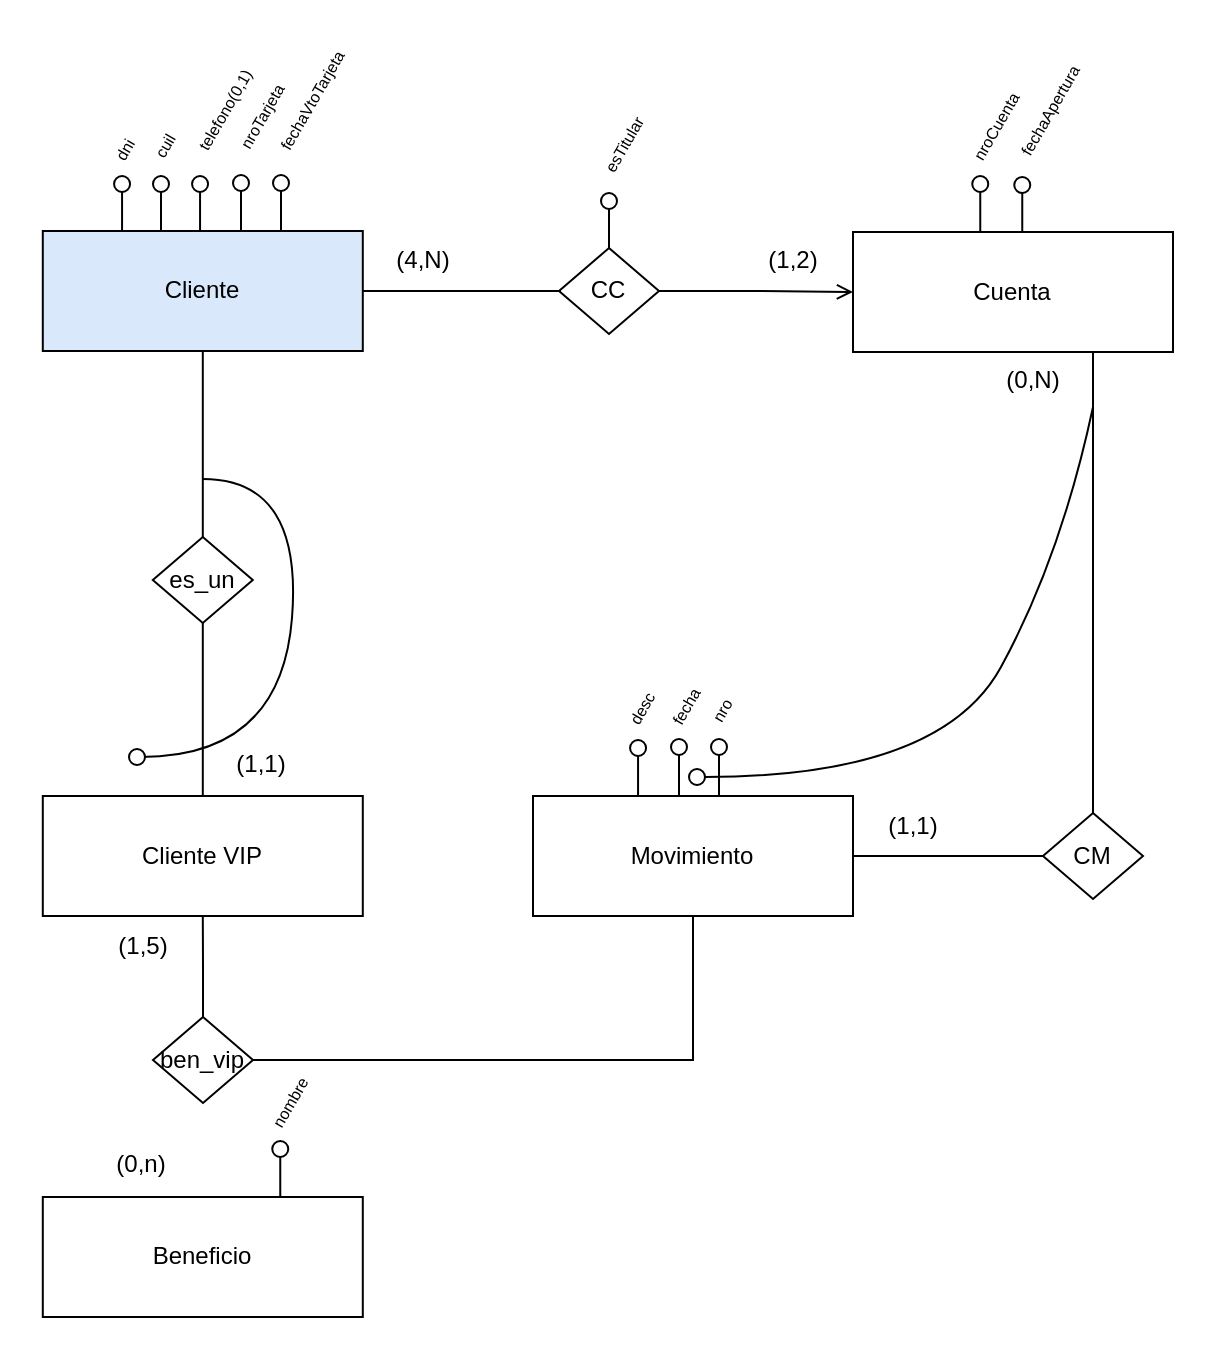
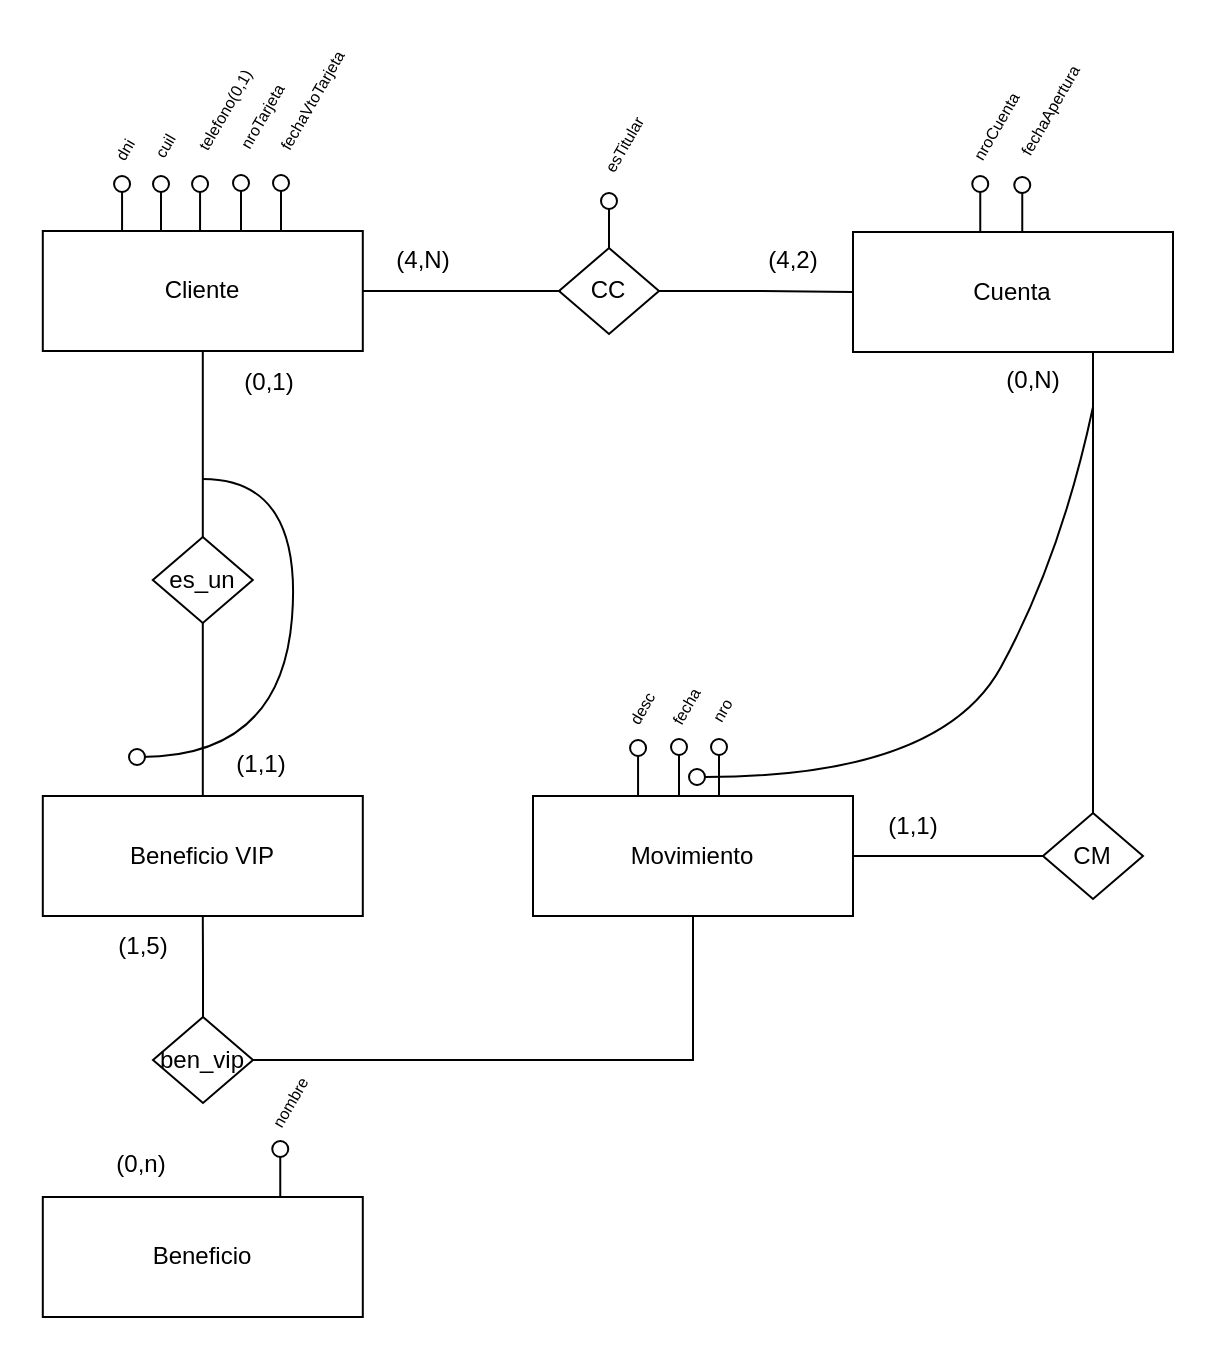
  <mxCell id="0" />
  <mxCell id="1" parent="0" />
- <mxCell id="2" value="Cliente" style="rounded=0;whiteSpace=wrap;html=1;fillColor=#dae8fc;" parent="1" vertex="1"><mxGeometry x="20.9" y="100" width="160" height="60" as="geometry" /></mxCell>
+ <mxCell id="2" value="Cliente" style="rounded=0;whiteSpace=wrap;html=1;" parent="1" vertex="1"><mxGeometry x="20.9" y="100" width="160" height="60" as="geometry" /></mxCell>
  <mxCell id="3" value="" style="group" parent="1" vertex="1" connectable="0"><mxGeometry x="56.53" y="72.501" width="8" height="28" as="geometry" /></mxCell>
  <mxCell id="4" value="" style="ellipse;whiteSpace=wrap;html=1;aspect=fixed;fillColor=light-dark(#FFFFFF,#FFFFFF);" parent="3" vertex="1"><mxGeometry width="8" height="8" as="geometry" /></mxCell>
  <mxCell id="5" style="edgeStyle=orthogonalEdgeStyle;rounded=0;orthogonalLoop=1;jettySize=auto;html=1;endArrow=none;startFill=0;" parent="3" edge="1"><mxGeometry relative="1" as="geometry"><mxPoint x="4" y="28" as="targetPoint" /><mxPoint x="4" y="8" as="sourcePoint" /></mxGeometry></mxCell>
  <mxCell id="6" value="&lt;font style=&quot;font-size: 8px;&quot;&gt;dni&lt;/font&gt;" style="text;html=1;align=center;verticalAlign=middle;resizable=0;points=[];autosize=1;strokeColor=none;fillColor=none;rotation=-60;" parent="1" vertex="1"><mxGeometry x="40.9" y="44.501" width="40" height="30" as="geometry" /></mxCell>
  <mxCell id="7" value="" style="group" parent="1" vertex="1" connectable="0"><mxGeometry x="95.53" y="72.501" width="8" height="28" as="geometry" /></mxCell>
  <mxCell id="8" value="" style="ellipse;whiteSpace=wrap;html=1;aspect=fixed;" parent="7" vertex="1"><mxGeometry width="8" height="8" as="geometry" /></mxCell>
  <mxCell id="9" style="edgeStyle=orthogonalEdgeStyle;rounded=0;orthogonalLoop=1;jettySize=auto;html=1;endArrow=none;startFill=0;" parent="7" edge="1"><mxGeometry relative="1" as="geometry"><mxPoint x="4" y="28" as="targetPoint" /><mxPoint x="4" y="8" as="sourcePoint" /></mxGeometry></mxCell>
  <mxCell id="10" value="&lt;font style=&quot;font-size: 8px;&quot;&gt;telefono(0,1)&lt;/font&gt;" style="text;html=1;align=center;verticalAlign=middle;resizable=0;points=[];autosize=1;strokeColor=none;fillColor=none;rotation=-60;" parent="1" vertex="1"><mxGeometry x="66" y="24.501" width="90" height="30" as="geometry" /></mxCell>
  <mxCell id="11" value="" style="group" vertex="1" connectable="0" parent="1"><mxGeometry x="76" y="72.5" width="8" height="28" as="geometry" /></mxCell>
  <mxCell id="12" value="" style="ellipse;whiteSpace=wrap;html=1;aspect=fixed;fillColor=light-dark(#FFFFFF,#FFFFFF);" vertex="1" parent="11"><mxGeometry width="8" height="8" as="geometry" /></mxCell>
  <mxCell id="13" style="edgeStyle=orthogonalEdgeStyle;rounded=0;orthogonalLoop=1;jettySize=auto;html=1;endArrow=none;startFill=0;" edge="1" parent="11"><mxGeometry relative="1" as="geometry"><mxPoint x="4" y="28" as="targetPoint" /><mxPoint x="4" y="8" as="sourcePoint" /></mxGeometry></mxCell>
  <mxCell id="14" value="&lt;font style=&quot;font-size: 8px;&quot;&gt;cuil&lt;/font&gt;" style="text;html=1;align=center;verticalAlign=middle;resizable=0;points=[];autosize=1;strokeColor=none;fillColor=none;rotation=-60;" vertex="1" parent="1"><mxGeometry x="61" y="42.501" width="40" height="30" as="geometry" /></mxCell>
  <mxCell id="15" value="" style="group" vertex="1" connectable="0" parent="1"><mxGeometry x="116" y="72" width="8" height="28" as="geometry" /></mxCell>
  <mxCell id="16" value="" style="ellipse;whiteSpace=wrap;html=1;aspect=fixed;" vertex="1" parent="15"><mxGeometry width="8" height="8" as="geometry" /></mxCell>
  <mxCell id="17" style="edgeStyle=orthogonalEdgeStyle;rounded=0;orthogonalLoop=1;jettySize=auto;html=1;endArrow=none;startFill=0;" edge="1" parent="15"><mxGeometry relative="1" as="geometry"><mxPoint x="4" y="28" as="targetPoint" /><mxPoint x="4" y="8" as="sourcePoint" /></mxGeometry></mxCell>
  <mxCell id="18" value="" style="group" vertex="1" connectable="0" parent="1"><mxGeometry x="136" y="72" width="8" height="28" as="geometry" /></mxCell>
  <mxCell id="19" value="" style="ellipse;whiteSpace=wrap;html=1;aspect=fixed;" vertex="1" parent="18"><mxGeometry width="8" height="8" as="geometry" /></mxCell>
  <mxCell id="20" style="edgeStyle=orthogonalEdgeStyle;rounded=0;orthogonalLoop=1;jettySize=auto;html=1;endArrow=none;startFill=0;" edge="1" parent="18"><mxGeometry relative="1" as="geometry"><mxPoint x="4" y="28" as="targetPoint" /><mxPoint x="4" y="8" as="sourcePoint" /></mxGeometry></mxCell>
  <mxCell id="21" value="&lt;font style=&quot;font-size: 8px;&quot;&gt;nroTarjeta&lt;/font&gt;" style="text;html=1;align=center;verticalAlign=middle;resizable=0;points=[];autosize=1;strokeColor=none;fillColor=none;rotation=-60;" vertex="1" parent="1"><mxGeometry x="95" y="28.001" width="70" height="30" as="geometry" /></mxCell>
  <mxCell id="22" value="&lt;font style=&quot;font-size: 8px;&quot;&gt;fechaVtoTarjeta&lt;/font&gt;" style="text;html=1;align=center;verticalAlign=middle;resizable=0;points=[];autosize=1;strokeColor=none;fillColor=none;rotation=-60;" vertex="1" parent="1"><mxGeometry x="105" y="20.001" width="100" height="30" as="geometry" /></mxCell>
- <mxCell id="23" style="edgeStyle=orthogonalEdgeStyle;rounded=0;orthogonalLoop=1;jettySize=auto;html=1;entryX=0;entryY=0.5;entryDx=0;entryDy=0;endArrow=open;startFill=0;" edge="1" parent="1" source="24" target="26"><mxGeometry relative="1" as="geometry" /></mxCell>
+ <mxCell id="23" style="edgeStyle=orthogonalEdgeStyle;rounded=0;orthogonalLoop=1;jettySize=auto;html=1;entryX=0;entryY=0.5;entryDx=0;entryDy=0;endArrow=none;startFill=0;" edge="1" parent="1" source="24" target="26"><mxGeometry relative="1" as="geometry" /></mxCell>
  <mxCell id="24" value="CC" style="rhombus;whiteSpace=wrap;html=1;" vertex="1" parent="1"><mxGeometry x="279" y="108.5" width="50" height="43" as="geometry" /></mxCell>
  <mxCell id="25" style="edgeStyle=orthogonalEdgeStyle;rounded=0;orthogonalLoop=1;jettySize=auto;html=1;endArrow=none;startFill=0;" edge="1" parent="1" source="2"><mxGeometry relative="1" as="geometry"><mxPoint x="280" y="130" as="targetPoint" /></mxGeometry></mxCell>
  <mxCell id="26" value="Cuenta" style="rounded=0;whiteSpace=wrap;html=1;" vertex="1" parent="1"><mxGeometry x="426" y="100.5" width="160" height="60" as="geometry" /></mxCell>
  <mxCell id="27" value="" style="group" vertex="1" connectable="0" parent="1"><mxGeometry x="300" y="81" width="8" height="28" as="geometry" /></mxCell>
  <mxCell id="28" value="" style="ellipse;whiteSpace=wrap;html=1;aspect=fixed;" vertex="1" parent="27"><mxGeometry width="8" height="8" as="geometry" /></mxCell>
  <mxCell id="29" style="edgeStyle=orthogonalEdgeStyle;rounded=0;orthogonalLoop=1;jettySize=auto;html=1;endArrow=none;startFill=0;" edge="1" parent="27"><mxGeometry relative="1" as="geometry"><mxPoint x="4" y="28" as="targetPoint" /><mxPoint x="4" y="8" as="sourcePoint" /></mxGeometry></mxCell>
  <mxCell id="30" value="&lt;font style=&quot;font-size: 8px;&quot;&gt;esTitular&lt;/font&gt;" style="text;html=1;align=center;verticalAlign=middle;resizable=0;points=[];autosize=1;strokeColor=none;fillColor=none;rotation=-60;" vertex="1" parent="1"><mxGeometry x="276" y="42.001" width="70" height="30" as="geometry" /></mxCell>
  <mxCell id="31" value="" style="group" vertex="1" connectable="0" parent="1"><mxGeometry x="485.63" y="72.501" width="8" height="28" as="geometry" /></mxCell>
  <mxCell id="32" value="" style="ellipse;whiteSpace=wrap;html=1;aspect=fixed;fillColor=light-dark(#FFFFFF,#FFFFFF);" vertex="1" parent="31"><mxGeometry width="8" height="8" as="geometry" /></mxCell>
  <mxCell id="33" style="edgeStyle=orthogonalEdgeStyle;rounded=0;orthogonalLoop=1;jettySize=auto;html=1;endArrow=none;startFill=0;" edge="1" parent="31"><mxGeometry relative="1" as="geometry"><mxPoint x="4" y="28" as="targetPoint" /><mxPoint x="4" y="8" as="sourcePoint" /></mxGeometry></mxCell>
  <mxCell id="34" value="&lt;font style=&quot;font-size: 8px;&quot;&gt;nroCuenta&lt;/font&gt;" style="text;html=1;align=center;verticalAlign=middle;resizable=0;points=[];autosize=1;strokeColor=none;fillColor=none;rotation=-60;" vertex="1" parent="1"><mxGeometry x="462" y="33.001" width="70" height="30" as="geometry" /></mxCell>
  <mxCell id="35" value="" style="group" vertex="1" connectable="0" parent="1"><mxGeometry x="506.63" y="73" width="8" height="28" as="geometry" /></mxCell>
  <mxCell id="36" value="" style="ellipse;whiteSpace=wrap;html=1;aspect=fixed;" vertex="1" parent="35"><mxGeometry width="8" height="8" as="geometry" /></mxCell>
  <mxCell id="37" style="edgeStyle=orthogonalEdgeStyle;rounded=0;orthogonalLoop=1;jettySize=auto;html=1;endArrow=none;startFill=0;" edge="1" parent="35"><mxGeometry relative="1" as="geometry"><mxPoint x="4" y="28" as="targetPoint" /><mxPoint x="4" y="8" as="sourcePoint" /></mxGeometry></mxCell>
  <mxCell id="38" value="&lt;font style=&quot;font-size: 8px;&quot;&gt;fechaApertura&lt;/font&gt;" style="text;html=1;align=center;verticalAlign=middle;resizable=0;points=[];autosize=1;strokeColor=none;fillColor=none;rotation=-60;" vertex="1" parent="1"><mxGeometry x="479" y="25.001" width="90" height="30" as="geometry" /></mxCell>
  <mxCell id="39" value="(4,N)" style="text;html=1;align=center;verticalAlign=middle;resizable=0;points=[];autosize=1;strokeColor=none;fillColor=none;" vertex="1" parent="1"><mxGeometry x="180.9" y="100" width="60" height="30" as="geometry" /></mxCell>
- <mxCell id="40" value="(1,2)" style="text;html=1;align=center;verticalAlign=middle;resizable=0;points=[];autosize=1;strokeColor=none;fillColor=none;" vertex="1" parent="1"><mxGeometry x="366" y="100" width="60" height="30" as="geometry" /></mxCell>
+ <mxCell id="40" value="(4,2)" style="text;html=1;align=center;verticalAlign=middle;resizable=0;points=[];autosize=1;strokeColor=none;fillColor=none;" vertex="1" parent="1"><mxGeometry x="366" y="100" width="60" height="30" as="geometry" /></mxCell>
  <mxCell id="41" style="edgeStyle=orthogonalEdgeStyle;rounded=0;orthogonalLoop=1;jettySize=auto;html=1;entryX=0.75;entryY=1;entryDx=0;entryDy=0;endArrow=none;startFill=0;" edge="1" parent="1" source="42" target="26"><mxGeometry relative="1" as="geometry" /></mxCell>
  <mxCell id="42" value="CM" style="rhombus;whiteSpace=wrap;html=1;" vertex="1" parent="1"><mxGeometry x="521" y="391" width="50" height="43" as="geometry" /></mxCell>
  <mxCell id="43" style="edgeStyle=orthogonalEdgeStyle;rounded=0;orthogonalLoop=1;jettySize=auto;html=1;entryX=0;entryY=0.5;entryDx=0;entryDy=0;endArrow=none;startFill=0;" edge="1" parent="1" source="44" target="42"><mxGeometry relative="1" as="geometry" /></mxCell>
  <mxCell id="44" value="Movimiento" style="rounded=0;whiteSpace=wrap;html=1;" vertex="1" parent="1"><mxGeometry x="266" y="382.5" width="160" height="60" as="geometry" /></mxCell>
  <mxCell id="45" value="" style="group" vertex="1" connectable="0" parent="1"><mxGeometry x="314.53" y="354.501" width="8" height="28" as="geometry" /></mxCell>
  <mxCell id="46" value="" style="ellipse;whiteSpace=wrap;html=1;aspect=fixed;" vertex="1" parent="45"><mxGeometry width="8" height="8" as="geometry" /></mxCell>
  <mxCell id="47" style="edgeStyle=orthogonalEdgeStyle;rounded=0;orthogonalLoop=1;jettySize=auto;html=1;endArrow=none;startFill=0;" edge="1" parent="45"><mxGeometry relative="1" as="geometry"><mxPoint x="4" y="28" as="targetPoint" /><mxPoint x="4" y="8" as="sourcePoint" /></mxGeometry></mxCell>
  <mxCell id="48" value="" style="group" vertex="1" connectable="0" parent="1"><mxGeometry x="335" y="354" width="8" height="28" as="geometry" /></mxCell>
  <mxCell id="49" value="" style="ellipse;whiteSpace=wrap;html=1;aspect=fixed;" vertex="1" parent="48"><mxGeometry width="8" height="8" as="geometry" /></mxCell>
  <mxCell id="50" style="edgeStyle=orthogonalEdgeStyle;rounded=0;orthogonalLoop=1;jettySize=auto;html=1;endArrow=none;startFill=0;" edge="1" parent="48"><mxGeometry relative="1" as="geometry"><mxPoint x="4" y="28" as="targetPoint" /><mxPoint x="4" y="8" as="sourcePoint" /></mxGeometry></mxCell>
  <mxCell id="51" value="" style="group" vertex="1" connectable="0" parent="1"><mxGeometry x="355" y="354" width="8" height="28" as="geometry" /></mxCell>
  <mxCell id="52" value="" style="ellipse;whiteSpace=wrap;html=1;aspect=fixed;" vertex="1" parent="51"><mxGeometry width="8" height="8" as="geometry" /></mxCell>
  <mxCell id="53" style="edgeStyle=orthogonalEdgeStyle;rounded=0;orthogonalLoop=1;jettySize=auto;html=1;endArrow=none;startFill=0;" edge="1" parent="51"><mxGeometry relative="1" as="geometry"><mxPoint x="4" y="28" as="targetPoint" /><mxPoint x="4" y="8" as="sourcePoint" /></mxGeometry></mxCell>
  <mxCell id="54" value="&lt;font style=&quot;font-size: 8px;&quot;&gt;fecha&lt;/font&gt;" style="text;html=1;align=center;verticalAlign=middle;resizable=0;points=[];autosize=1;strokeColor=none;fillColor=none;rotation=-60;" vertex="1" parent="1"><mxGeometry x="317" y="323.001" width="50" height="30" as="geometry" /></mxCell>
  <mxCell id="55" value="&lt;font style=&quot;font-size: 8px;&quot;&gt;nro&lt;/font&gt;" style="text;html=1;align=center;verticalAlign=middle;resizable=0;points=[];autosize=1;strokeColor=none;fillColor=none;rotation=-60;" vertex="1" parent="1"><mxGeometry x="340" y="325.001" width="40" height="30" as="geometry" /></mxCell>
  <mxCell id="56" value="&lt;font style=&quot;font-size: 8px;&quot;&gt;desc&lt;/font&gt;" style="text;html=1;align=center;verticalAlign=middle;resizable=0;points=[];autosize=1;strokeColor=none;fillColor=none;rotation=-60;" vertex="1" parent="1"><mxGeometry x="300" y="324.001" width="40" height="30" as="geometry" /></mxCell>
  <mxCell id="57" value="" style="curved=1;endArrow=none;html=1;rounded=0;startFill=0;entryX=1;entryY=0.5;entryDx=0;entryDy=0;" edge="1" parent="1" target="59"><mxGeometry width="50" height="50" relative="1" as="geometry"><mxPoint x="546" y="188" as="sourcePoint" /><mxPoint x="365" y="265" as="targetPoint" /><Array as="points"><mxPoint x="530" y="263" /><mxPoint x="470" y="373" /></Array></mxGeometry></mxCell>
  <mxCell id="58" value="" style="group" vertex="1" connectable="0" parent="1"><mxGeometry x="344" y="369" width="8" height="28" as="geometry" /></mxCell>
  <mxCell id="59" value="" style="ellipse;whiteSpace=wrap;html=1;aspect=fixed;fillColor=light-dark(#FFFFFF,#FFFFFF);" vertex="1" parent="58"><mxGeometry width="8" height="8" as="geometry" /></mxCell>
  <mxCell id="60" value="(1,1)" style="text;html=1;align=center;verticalAlign=middle;resizable=0;points=[];autosize=1;strokeColor=none;fillColor=none;" vertex="1" parent="1"><mxGeometry x="425.63" y="382.5" width="60" height="30" as="geometry" /></mxCell>
  <mxCell id="61" value="(0,N)" style="text;html=1;align=center;verticalAlign=middle;resizable=0;points=[];autosize=1;strokeColor=none;fillColor=none;" vertex="1" parent="1"><mxGeometry x="486" y="160" width="60" height="30" as="geometry" /></mxCell>
- <mxCell id="62" value="Cliente VIP" style="rounded=0;whiteSpace=wrap;html=1;" vertex="1" parent="1"><mxGeometry x="20.9" y="382.5" width="160" height="60" as="geometry" /></mxCell>
+ <mxCell id="62" value="Beneficio VIP" style="rounded=0;whiteSpace=wrap;html=1;" vertex="1" parent="1"><mxGeometry x="20.9" y="382.5" width="160" height="60" as="geometry" /></mxCell>
  <mxCell id="63" style="edgeStyle=orthogonalEdgeStyle;rounded=0;orthogonalLoop=1;jettySize=auto;html=1;entryX=0.5;entryY=1;entryDx=0;entryDy=0;endArrow=none;startFill=0;" edge="1" parent="1" source="65" target="2"><mxGeometry relative="1" as="geometry" /></mxCell>
  <mxCell id="64" style="edgeStyle=orthogonalEdgeStyle;rounded=0;orthogonalLoop=1;jettySize=auto;html=1;entryX=0.5;entryY=0;entryDx=0;entryDy=0;endArrow=none;startFill=0;" edge="1" parent="1" source="65" target="62"><mxGeometry relative="1" as="geometry"><Array as="points"><mxPoint x="101" y="334" /><mxPoint x="101" y="334" /></Array></mxGeometry></mxCell>
  <mxCell id="65" value="es_un" style="rhombus;whiteSpace=wrap;html=1;" vertex="1" parent="1"><mxGeometry x="75.9" y="253" width="50" height="43" as="geometry" /></mxCell>
  <mxCell id="66" value="" style="curved=1;endArrow=none;html=1;rounded=0;startFill=0;" edge="1" parent="1"><mxGeometry width="50" height="50" relative="1" as="geometry"><mxPoint x="101" y="224" as="sourcePoint" /><mxPoint x="70" y="363" as="targetPoint" /><Array as="points"><mxPoint x="151" y="224" /><mxPoint x="140" y="363" /></Array></mxGeometry></mxCell>
  <mxCell id="67" value="" style="group" vertex="1" connectable="0" parent="1"><mxGeometry x="64" y="359" width="8" height="28" as="geometry" /></mxCell>
  <mxCell id="68" value="" style="ellipse;whiteSpace=wrap;html=1;aspect=fixed;fillColor=light-dark(#FFFFFF,#FFFFFF);" vertex="1" parent="67"><mxGeometry width="8" height="8" as="geometry" /></mxCell>
  <mxCell id="69" style="edgeStyle=orthogonalEdgeStyle;rounded=0;orthogonalLoop=1;jettySize=auto;html=1;entryX=0.5;entryY=1;entryDx=0;entryDy=0;endArrow=none;startFill=0;" edge="1" parent="1" source="71" target="62"><mxGeometry relative="1" as="geometry" /></mxCell>
  <mxCell id="70" style="edgeStyle=orthogonalEdgeStyle;rounded=0;orthogonalLoop=1;jettySize=auto;html=1;endArrow=none;startFill=0;" edge="1" parent="1" source="71" target="44"><mxGeometry relative="1" as="geometry" /></mxCell>
  <mxCell id="71" value="ben_vip" style="rhombus;whiteSpace=wrap;html=1;" vertex="1" parent="1"><mxGeometry x="76" y="493" width="50" height="43" as="geometry" /></mxCell>
  <mxCell id="72" value="Beneficio" style="rounded=0;whiteSpace=wrap;html=1;" vertex="1" parent="1"><mxGeometry x="20.9" y="583" width="160" height="60" as="geometry" /></mxCell>
  <mxCell id="73" value="" style="group" vertex="1" connectable="0" parent="1"><mxGeometry x="135.63" y="555.001" width="8" height="28" as="geometry" /></mxCell>
  <mxCell id="74" value="" style="ellipse;whiteSpace=wrap;html=1;aspect=fixed;fillColor=light-dark(#FFFFFF,#FFFFFF);" vertex="1" parent="73"><mxGeometry width="8" height="8" as="geometry" /></mxCell>
  <mxCell id="75" style="edgeStyle=orthogonalEdgeStyle;rounded=0;orthogonalLoop=1;jettySize=auto;html=1;endArrow=none;startFill=0;" edge="1" parent="73"><mxGeometry relative="1" as="geometry"><mxPoint x="4" y="28" as="targetPoint" /><mxPoint x="4" y="8" as="sourcePoint" /></mxGeometry></mxCell>
  <mxCell id="76" value="&lt;font style=&quot;font-size: 8px;&quot;&gt;nombre&lt;/font&gt;" style="text;html=1;align=center;verticalAlign=middle;resizable=0;points=[];autosize=1;strokeColor=none;fillColor=none;rotation=-60;" vertex="1" parent="1"><mxGeometry x="119" y="521.001" width="50" height="30" as="geometry" /></mxCell>
+ <mxCell id="77" value="(0,1)" style="text;html=1;align=center;verticalAlign=middle;resizable=0;points=[];autosize=1;strokeColor=none;fillColor=none;" vertex="1" parent="1"><mxGeometry x="103.53" y="160.5" width="60" height="30" as="geometry" /></mxCell>
  <mxCell id="78" value="(1,1)" style="text;html=1;align=center;verticalAlign=middle;resizable=0;points=[];autosize=1;strokeColor=none;fillColor=none;" vertex="1" parent="1"><mxGeometry x="100" y="352" width="60" height="30" as="geometry" /></mxCell>
  <mxCell id="79" value="(1,5)" style="text;html=1;align=center;verticalAlign=middle;resizable=0;points=[];autosize=1;strokeColor=none;fillColor=none;" vertex="1" parent="1"><mxGeometry x="41" y="442.5" width="60" height="30" as="geometry" /></mxCell>
  <mxCell id="80" value="(0,n)" style="text;html=1;align=center;verticalAlign=middle;resizable=0;points=[];autosize=1;strokeColor=none;fillColor=none;" vertex="1" parent="1"><mxGeometry x="40" y="552" width="60" height="30" as="geometry" /></mxCell>
